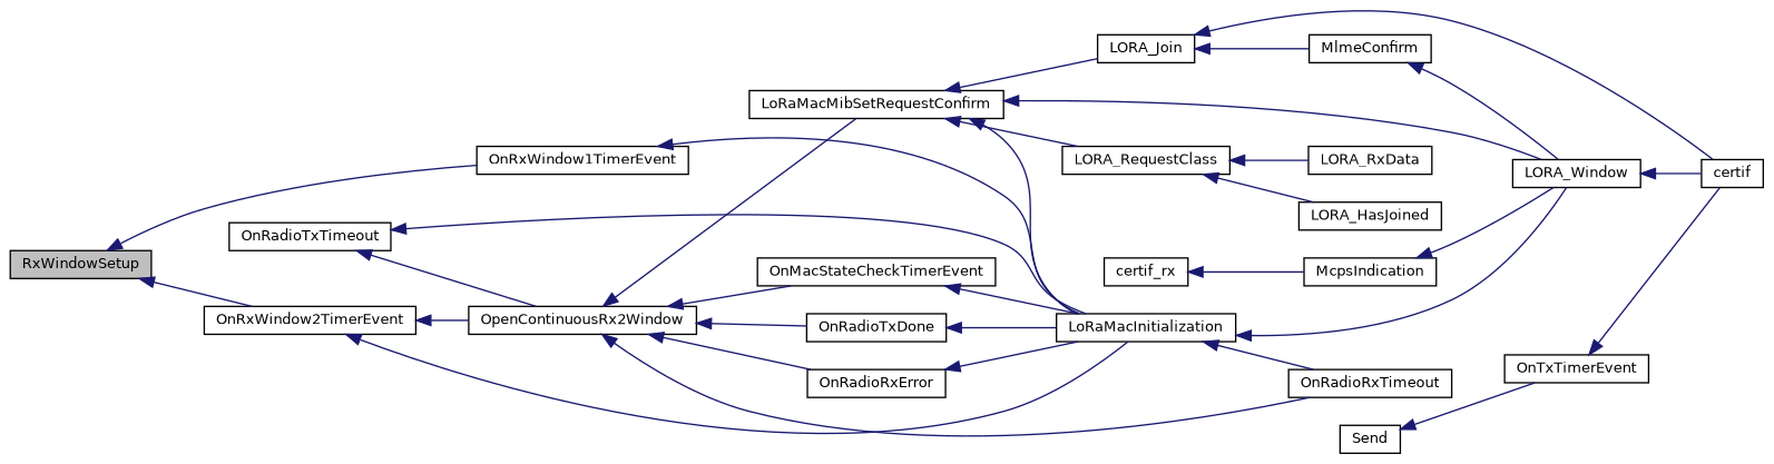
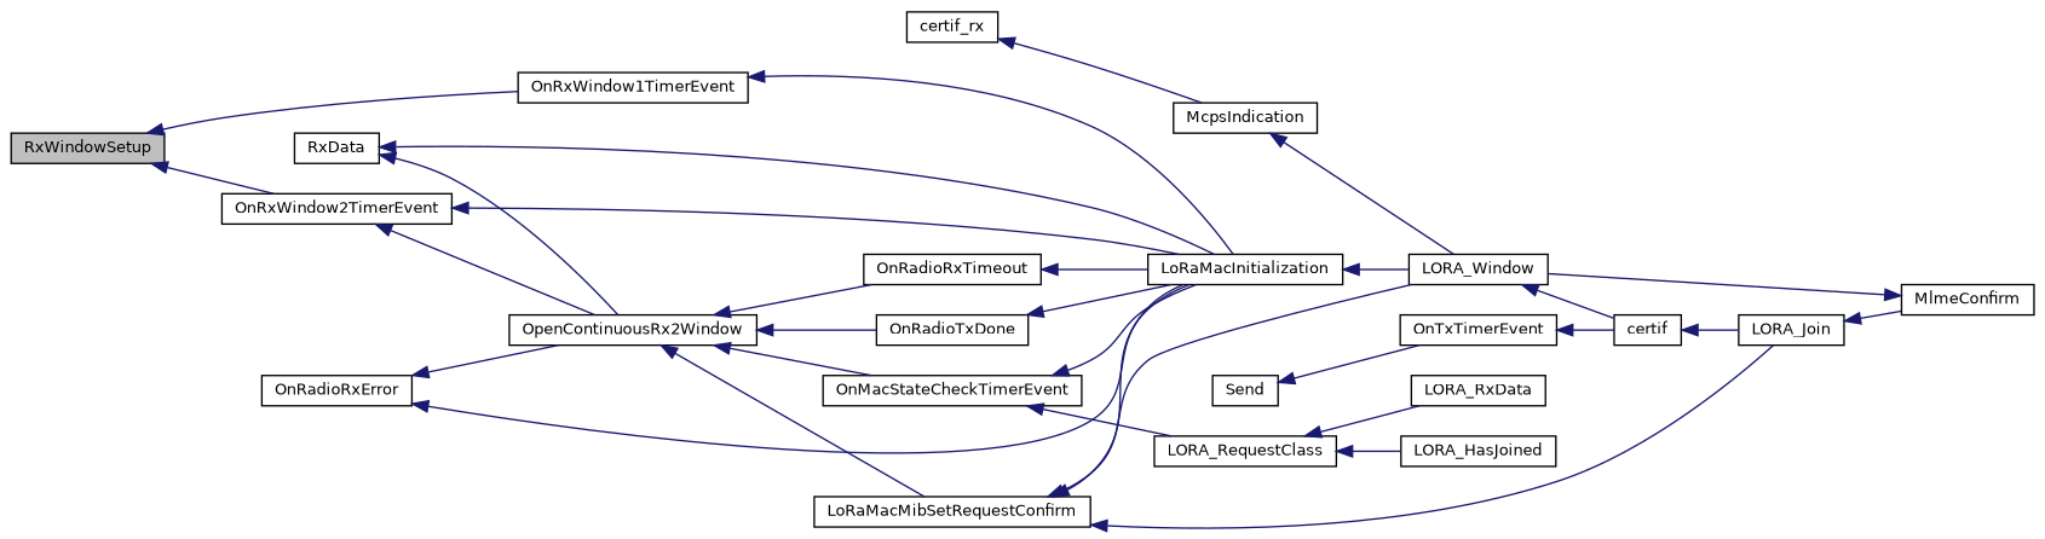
  digraph {
    rankdir=LR
    node [color=black fillcolor=white fontname=Helvetica fontsize=10 shape=record style=filled]
    edge [color=midnightblue dir=back fontname=Helvetica fontsize=10 labelfontname=Helvetica labelfontsize=10 style=solid]
    n1 [fillcolor=grey75 fontcolor=black height=0.2 label=RxWindowSetup width=0.4]
    n2 [height=0.2 label=OnRxWindow1TimerEvent width=0.4]
    n3 [height=0.2 label=OnRxWindow2TimerEvent width=0.4]
    n4 [height=0.2 label=LoRaMacInitialization width=0.4]
    n5 [height=0.2 label=OpenContinuousRx2Window width=0.4]
    n6 [height=0.2 label=LORA_Window width=0.4]
    n7 [height=0.2 label=certif width=0.4]
    n8 [height=0.2 label=OnRadioTxDone width=0.4]
    n9 [height=0.2 label=OnRadioRxError width=0.4]
    n10 [height=0.2 label=OnRadioRxTimeout width=0.4]
    n11 [height=0.2 label=OnMacStateCheckTimerEvent width=0.4]
    n12 [height=0.2 label=LoRaMacMibSetRequestConfirm width=0.4]
-   n13 [height=0.2 label=OnRadioTxTimeout width=0.4]
+   n13 [height=0.2 label=RxData width=0.4]
    n14 [height=0.2 label=LORA_Join width=0.4]
    n15 [height=0.2 label=LORA_RequestClass width=0.4]
    n16 [height=0.2 label=certif_rx width=0.4]
    n17 [height=0.2 label=McpsIndication width=0.4]
    n18 [height=0.2 label=MlmeConfirm width=0.4]
    n19 [height=0.2 label=LORA_HasJoined width=0.4]
    n20 [height=0.2 label=LORA_RxData width=0.4]
    n21 [height=0.2 label=Send width=0.4]
    n22 [height=0.2 label=OnTxTimerEvent width=0.4]
    n1 -> n2
    n1 -> n3
    n2 -> n4
    n3 -> n4
    n3 -> n5
    n4 -> n6
    n5 -> n8
-   n5 -> n9
+   n9 -> n5
    n5 -> n10
    n5 -> n11
    n5 -> n12
    n6 -> n7
    n8 -> n4
    n9 -> n4
-   n4 -> n10
+   n10 -> n4
    n11 -> n4
    n12 -> n4
    n12 -> n6
    n12 -> n14
-   n12 -> n15
+   n11 -> n15
    n13 -> n4
    n13 -> n5
-   n14 -> n7
+   n7 -> n14
    n14 -> n18
    n15 -> n19
    n15 -> n20
    n16 -> n17
    n17 -> n6
    n18 -> n6
    n21 -> n22
    n22 -> n7
  }
